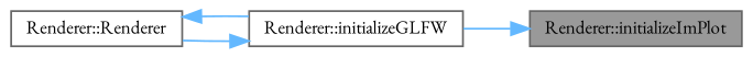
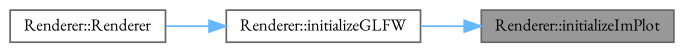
  digraph {
    fontname="EB Garamond"
    rankdir=RL
    node [color=grey40 fillcolor=white fontname="EB Garamond" fontsize=10 shape=box style=filled]
    edge [color=steelblue1 dir=back fontname="EB Garamond" fontsize=10 labelfontname=Helvetica labelfontsize=10 style=solid]
    n1 [color=gray40 fillcolor=grey60 fontcolor=black height=0.2 label="Renderer::initializeImPlot" width=0.4]
    n2 [height=0.2 label="Renderer::initializeGLFW" width=0.4]
    n3 [height=0.2 label="Renderer::Renderer" width=0.4]
    n1 -> n2
    n2 -> n3
-   n3 -> n2
  }
